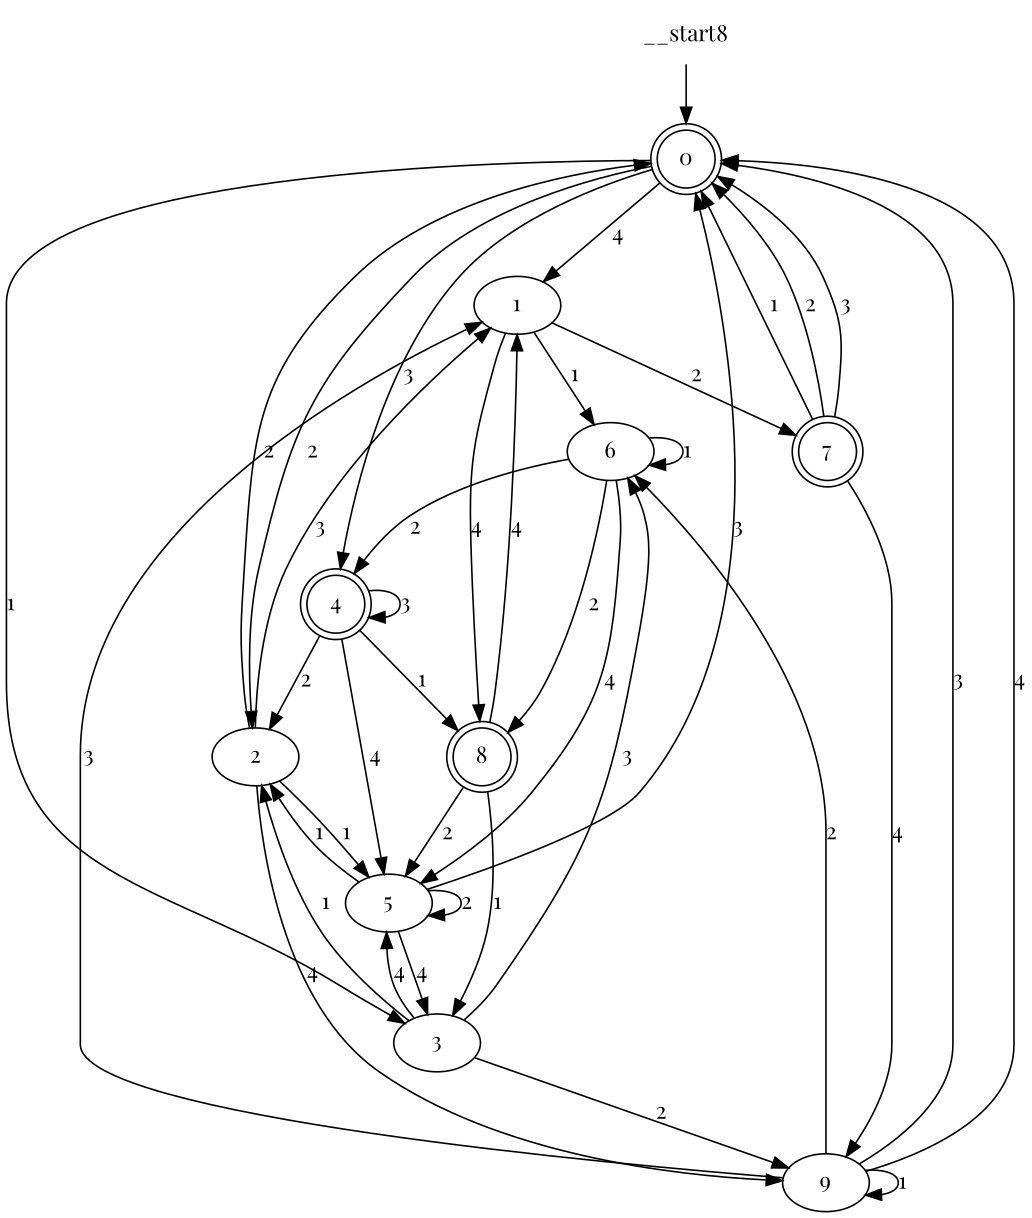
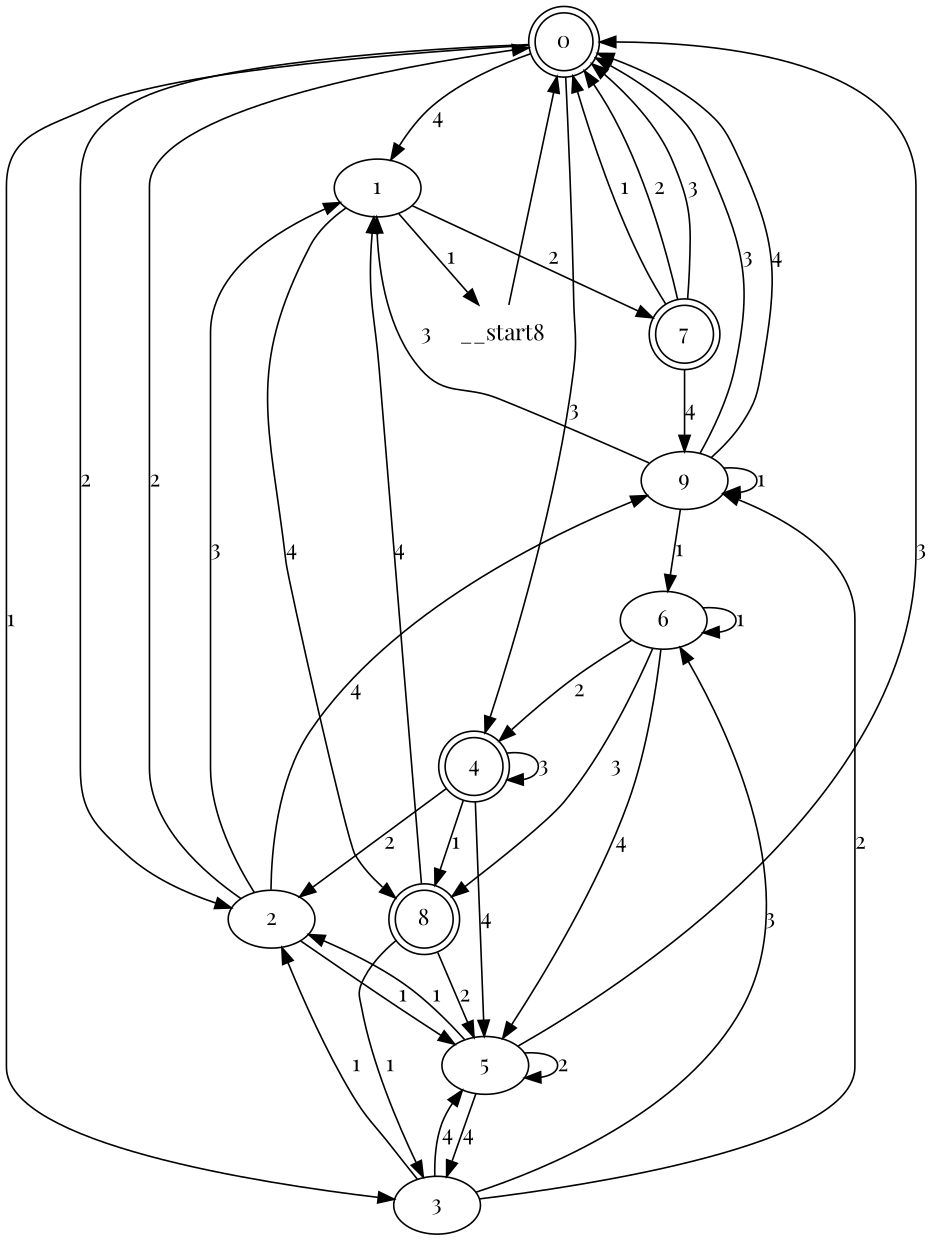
  digraph {
    fontname="Playfair Display"
    node [fontname="Playfair Display"]
    edge [fontname="Playfair Display"]
    n1 [label=0 shape=doublecircle]
    n2 [label=1]
    n3 [label=2]
    n4 [label=3]
    n5 [label=4 shape=doublecircle]
    n6 [label=6]
    n7 [label=7 shape=doublecircle]
    n8 [label=8 shape=doublecircle]
    n9 [label=9]
    n10 [label=5]
    n11 [label=__start8 shape=none]
    n1 -> n2 [label=4]
    n1 -> n3 [label=2]
    n1 -> n4 [label=1]
    n1 -> n5 [label=3]
-   n2 -> n6 [label=1]
+   n2 -> n11 [label=1]
    n2 -> n7 [label=2]
    n2 -> n8 [label=4]
    n3 -> n1 [label=2]
    n3 -> n2 [label=3]
    n3 -> n9 [label=4]
    n3 -> n10 [label=1]
    n4 -> n3 [label=1]
    n4 -> n6 [label=3]
    n4 -> n9 [label=2]
    n4 -> n10 [label=4]
    n5 -> n3 [label=2]
    n5 -> n5 [label=3]
    n5 -> n8 [label=1]
    n5 -> n10 [label=4]
    n6 -> n5 [label=2]
    n6 -> n6 [label=1]
-   n6 -> n8 [label=2]
+   n6 -> n8 [label=3]
    n6 -> n10 [label=4]
    n7 -> n1 [label=1]
    n7 -> n1 [label=2]
    n7 -> n1 [label=3]
    n7 -> n9 [label=4]
    n8 -> n2 [label=4]
    n8 -> n4 [label=1]
    n8 -> n10 [label=2]
    n9 -> n1 [label=3]
    n9 -> n1 [label=4]
    n9 -> n2 [label=3]
-   n9 -> n6 [label=2]
+   n9 -> n6 [label=1]
    n9 -> n9 [label=1]
    n10 -> n1 [label=3]
    n10 -> n3 [label=1]
    n10 -> n4 [label=4]
    n10 -> n10 [label=2]
    n11 -> n1
  }
